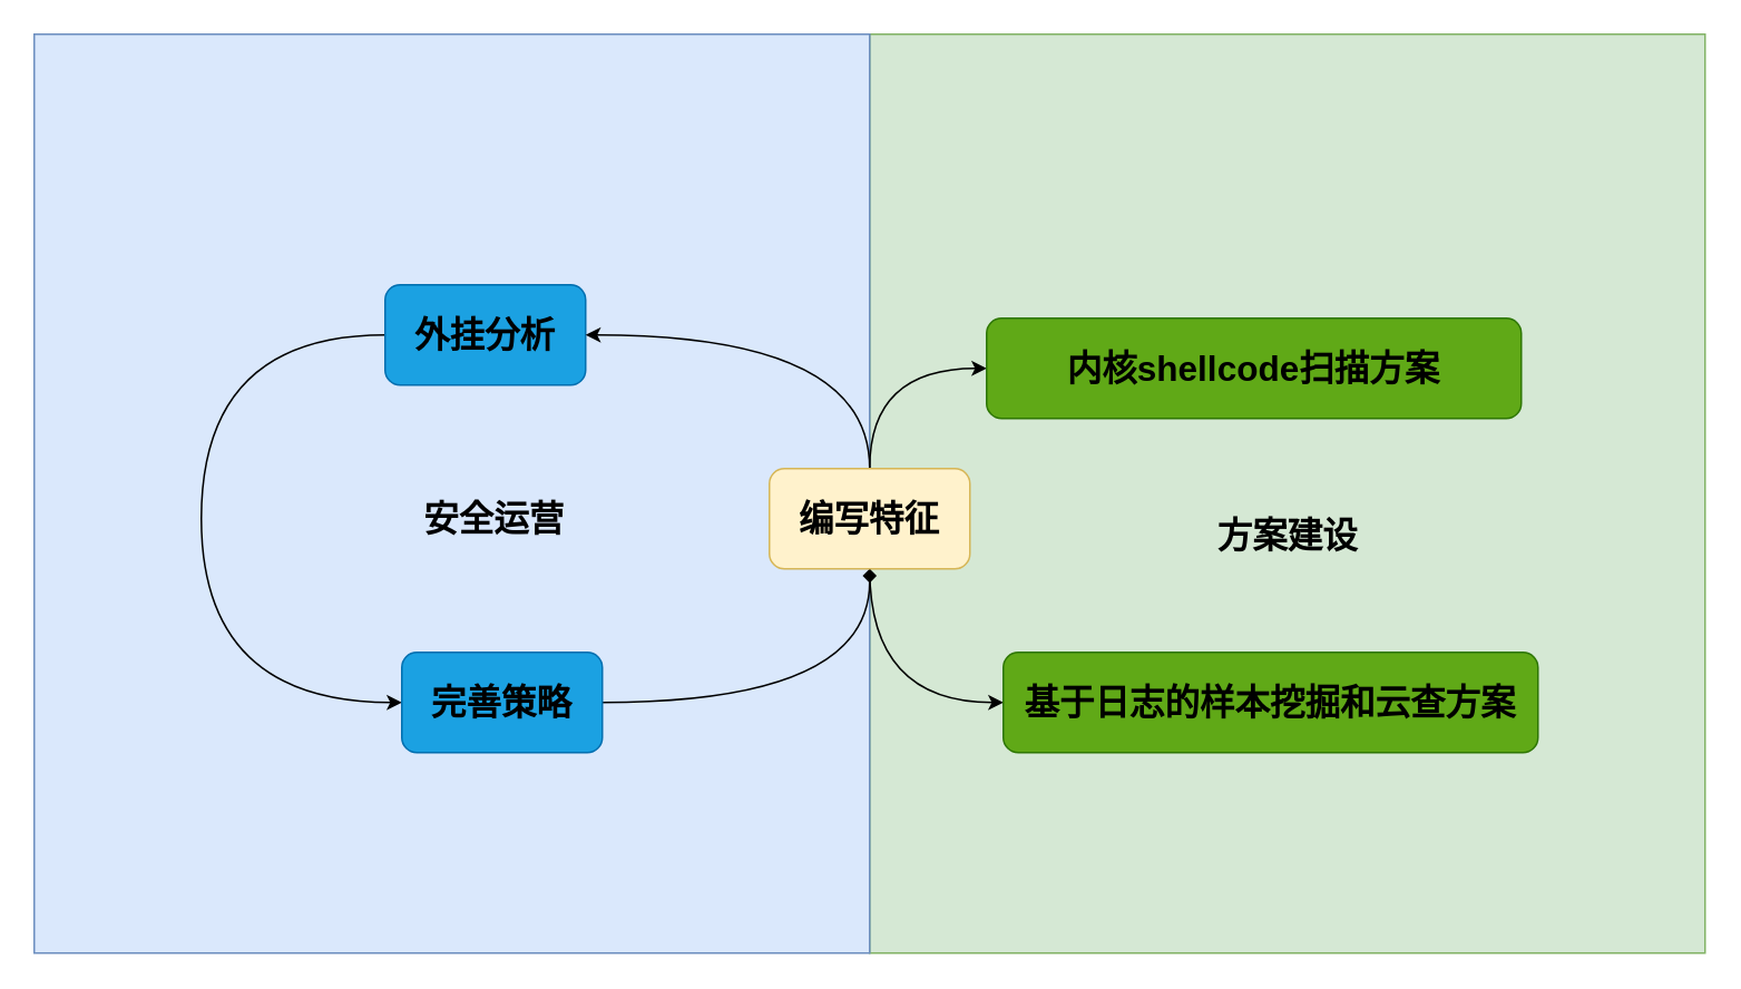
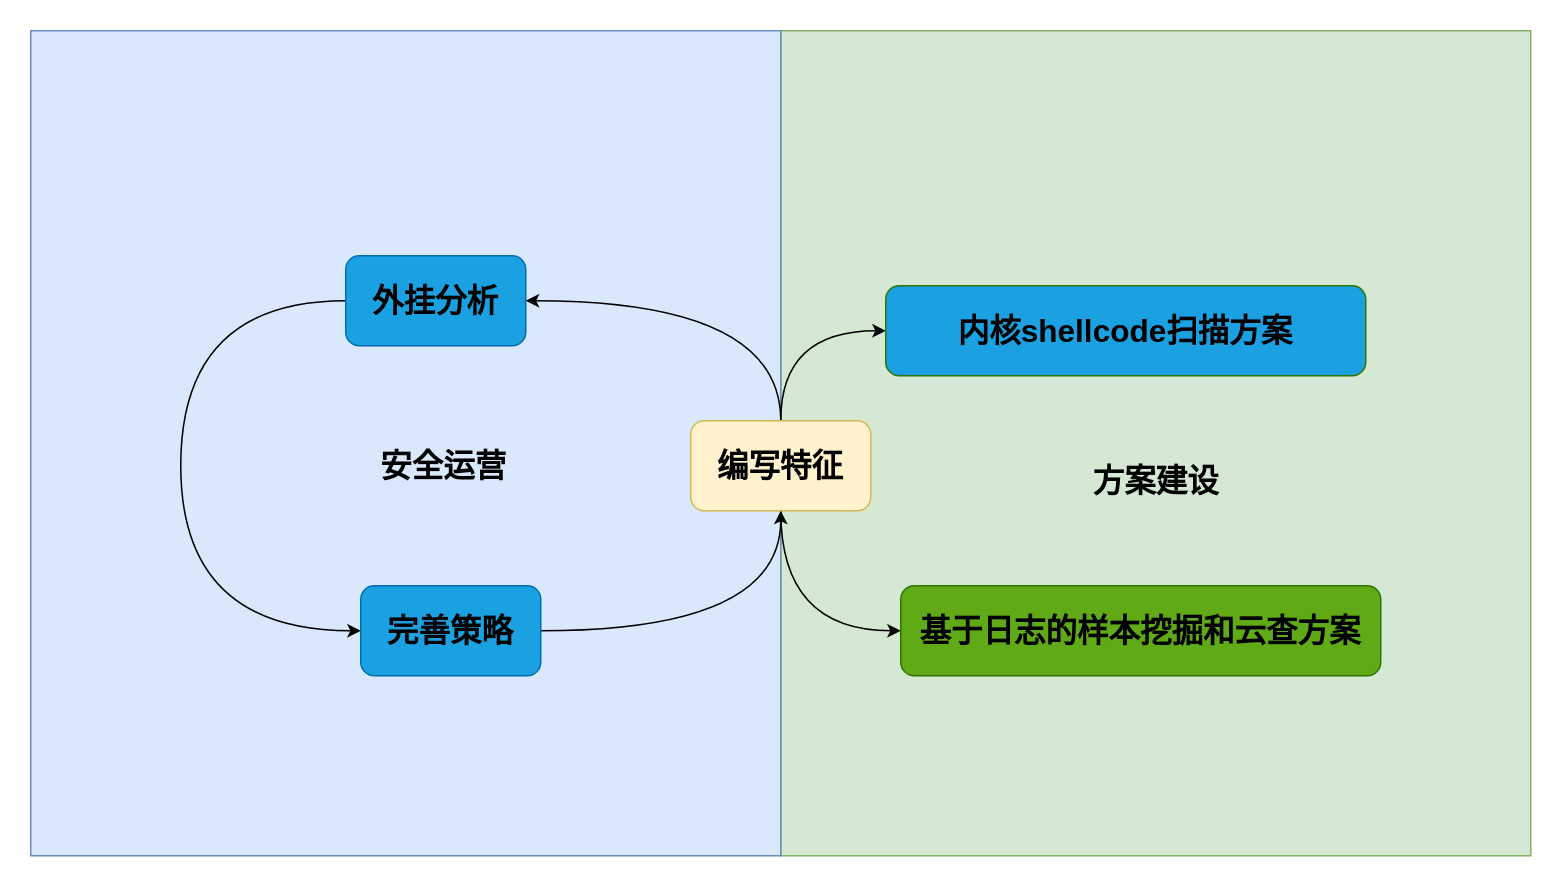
  <mxCell id="0" />
  <mxCell id="1" parent="0" />
  <mxCell id="2" value="" style="rounded=0;whiteSpace=wrap;html=1;fillColor=#d5e8d4;strokeColor=#82b366;fontStyle=1;fontColor=default;" vertex="1" parent="1"><mxGeometry x="520" y="20" width="500" height="550" as="geometry" /></mxCell>
  <mxCell id="3" value="" style="rounded=0;whiteSpace=wrap;html=1;fillColor=#dae8fc;strokeColor=#6c8ebf;fontStyle=1;fontColor=default;" vertex="1" parent="1"><mxGeometry x="20" y="20" width="500" height="550" as="geometry" /></mxCell>
  <mxCell id="4" style="edgeStyle=orthogonalEdgeStyle;rounded=0;orthogonalLoop=1;jettySize=auto;html=1;exitX=0;exitY=0.5;exitDx=0;exitDy=0;entryX=0;entryY=0.5;entryDx=0;entryDy=0;curved=1;fontStyle=1;fontColor=default;" edge="1" parent="1" source="5" target="7"><mxGeometry relative="1" as="geometry"><Array as="points"><mxPoint x="120" y="200" /><mxPoint x="120" y="420" /></Array></mxGeometry></mxCell>
  <mxCell id="5" value="&lt;font style=&quot;font-size: 21px;&quot;&gt;外挂分析&lt;/font&gt;" style="rounded=1;whiteSpace=wrap;html=1;fillColor=#1ba1e2;fontColor=default;strokeColor=#006EAF;fontStyle=1" vertex="1" parent="1"><mxGeometry x="230" y="170" width="120" height="60" as="geometry" /></mxCell>
- <mxCell id="6" style="edgeStyle=orthogonalEdgeStyle;rounded=0;orthogonalLoop=1;jettySize=auto;html=1;exitX=1;exitY=0.5;exitDx=0;exitDy=0;entryX=0.5;entryY=1;entryDx=0;entryDy=0;curved=1;fontStyle=1;fontColor=default;endArrow=diamond;" edge="1" parent="1" source="7" target="11"><mxGeometry relative="1" as="geometry" /></mxCell>
+ <mxCell id="6" style="edgeStyle=orthogonalEdgeStyle;rounded=0;orthogonalLoop=1;jettySize=auto;html=1;exitX=1;exitY=0.5;exitDx=0;exitDy=0;entryX=0.5;entryY=1;entryDx=0;entryDy=0;curved=1;fontStyle=1;fontColor=default;" edge="1" parent="1" source="7" target="11"><mxGeometry relative="1" as="geometry" /></mxCell>
  <mxCell id="7" value="&lt;font style=&quot;font-size: 21px;&quot;&gt;完善策略&lt;/font&gt;" style="rounded=1;whiteSpace=wrap;html=1;fillColor=#1ba1e2;fontColor=default;strokeColor=#006EAF;fontStyle=1" vertex="1" parent="1"><mxGeometry x="240" y="390" width="120" height="60" as="geometry" /></mxCell>
  <mxCell id="8" style="edgeStyle=orthogonalEdgeStyle;rounded=0;orthogonalLoop=1;jettySize=auto;html=1;exitX=0.5;exitY=0;exitDx=0;exitDy=0;entryX=1;entryY=0.5;entryDx=0;entryDy=0;curved=1;fontStyle=1;fontColor=default;" edge="1" parent="1" source="11" target="5"><mxGeometry relative="1" as="geometry" /></mxCell>
  <mxCell id="9" style="edgeStyle=orthogonalEdgeStyle;rounded=0;orthogonalLoop=1;jettySize=auto;html=1;exitX=0.5;exitY=0;exitDx=0;exitDy=0;entryX=0;entryY=0.5;entryDx=0;entryDy=0;curved=1;fontStyle=1;fontColor=default;" edge="1" parent="1" source="11" target="12"><mxGeometry relative="1" as="geometry" /></mxCell>
  <mxCell id="10" style="edgeStyle=orthogonalEdgeStyle;rounded=0;orthogonalLoop=1;jettySize=auto;html=1;exitX=0.5;exitY=1;exitDx=0;exitDy=0;entryX=0;entryY=0.5;entryDx=0;entryDy=0;curved=1;fontStyle=1;fontColor=default;" edge="1" parent="1" source="11" target="13"><mxGeometry relative="1" as="geometry" /></mxCell>
  <mxCell id="11" value="&lt;span style=&quot;font-size: 21px;&quot;&gt;编写特征&lt;/span&gt;" style="rounded=1;whiteSpace=wrap;html=1;fillColor=#fff2cc;strokeColor=#d6b656;fontStyle=1;fontColor=default;" vertex="1" parent="1"><mxGeometry x="460" y="280" width="120" height="60" as="geometry" /></mxCell>
- <mxCell id="12" value="&lt;div&gt;&lt;div&gt;&lt;span style=&quot;font-size: 21px;&quot;&gt;内核shellcode扫描方案&lt;/span&gt;&lt;/div&gt;&lt;/div&gt;" style="rounded=1;whiteSpace=wrap;html=1;fillColor=#60a917;fontColor=default;strokeColor=#2D7600;fontStyle=1" vertex="1" parent="1"><mxGeometry x="590" y="190" width="320" height="60" as="geometry" /></mxCell>
+ <mxCell id="12" value="&lt;div&gt;&lt;div&gt;&lt;span style=&quot;font-size: 21px;&quot;&gt;内核shellcode扫描方案&lt;/span&gt;&lt;/div&gt;&lt;/div&gt;" style="rounded=1;whiteSpace=wrap;html=1;fillColor=#1ba1e2;fontColor=default;strokeColor=#2D7600;fontStyle=1;" vertex="1" parent="1"><mxGeometry x="590" y="190" width="320" height="60" as="geometry" /></mxCell>
  <mxCell id="13" value="&lt;div&gt;&lt;span style=&quot;font-size: 21px;&quot;&gt;基于日志的样本挖掘和云查方案&lt;/span&gt;&lt;/div&gt;" style="rounded=1;whiteSpace=wrap;html=1;fillColor=#60a917;fontColor=default;strokeColor=#2D7600;fontStyle=1" vertex="1" parent="1"><mxGeometry x="600" y="390" width="320" height="60" as="geometry" /></mxCell>
  <mxCell id="14" value="&lt;font style=&quot;font-size: 21px;&quot;&gt;安全运营&lt;/font&gt;" style="text;html=1;align=center;verticalAlign=middle;resizable=0;points=[];autosize=1;strokeColor=none;fillColor=none;fontStyle=1;fontColor=default;" vertex="1" parent="1"><mxGeometry x="240" y="290" width="110" height="40" as="geometry" /></mxCell>
  <mxCell id="15" value="&lt;font style=&quot;font-size: 21px;&quot;&gt;方案建设&lt;/font&gt;" style="text;html=1;align=center;verticalAlign=middle;resizable=0;points=[];autosize=1;strokeColor=none;fillColor=none;fontStyle=1;fontColor=default;" vertex="1" parent="1"><mxGeometry x="715" y="300" width="110" height="40" as="geometry" /></mxCell>
